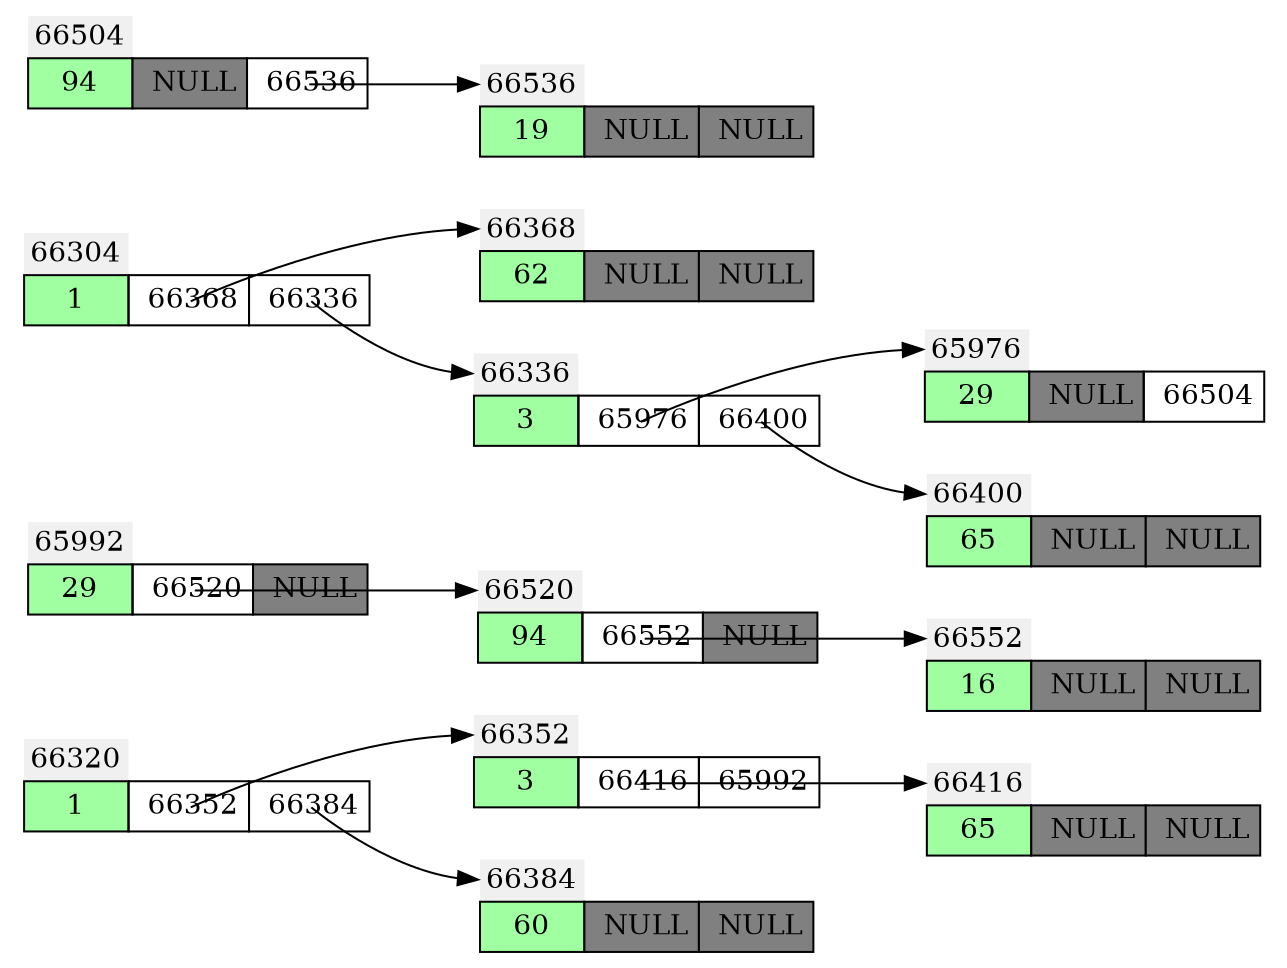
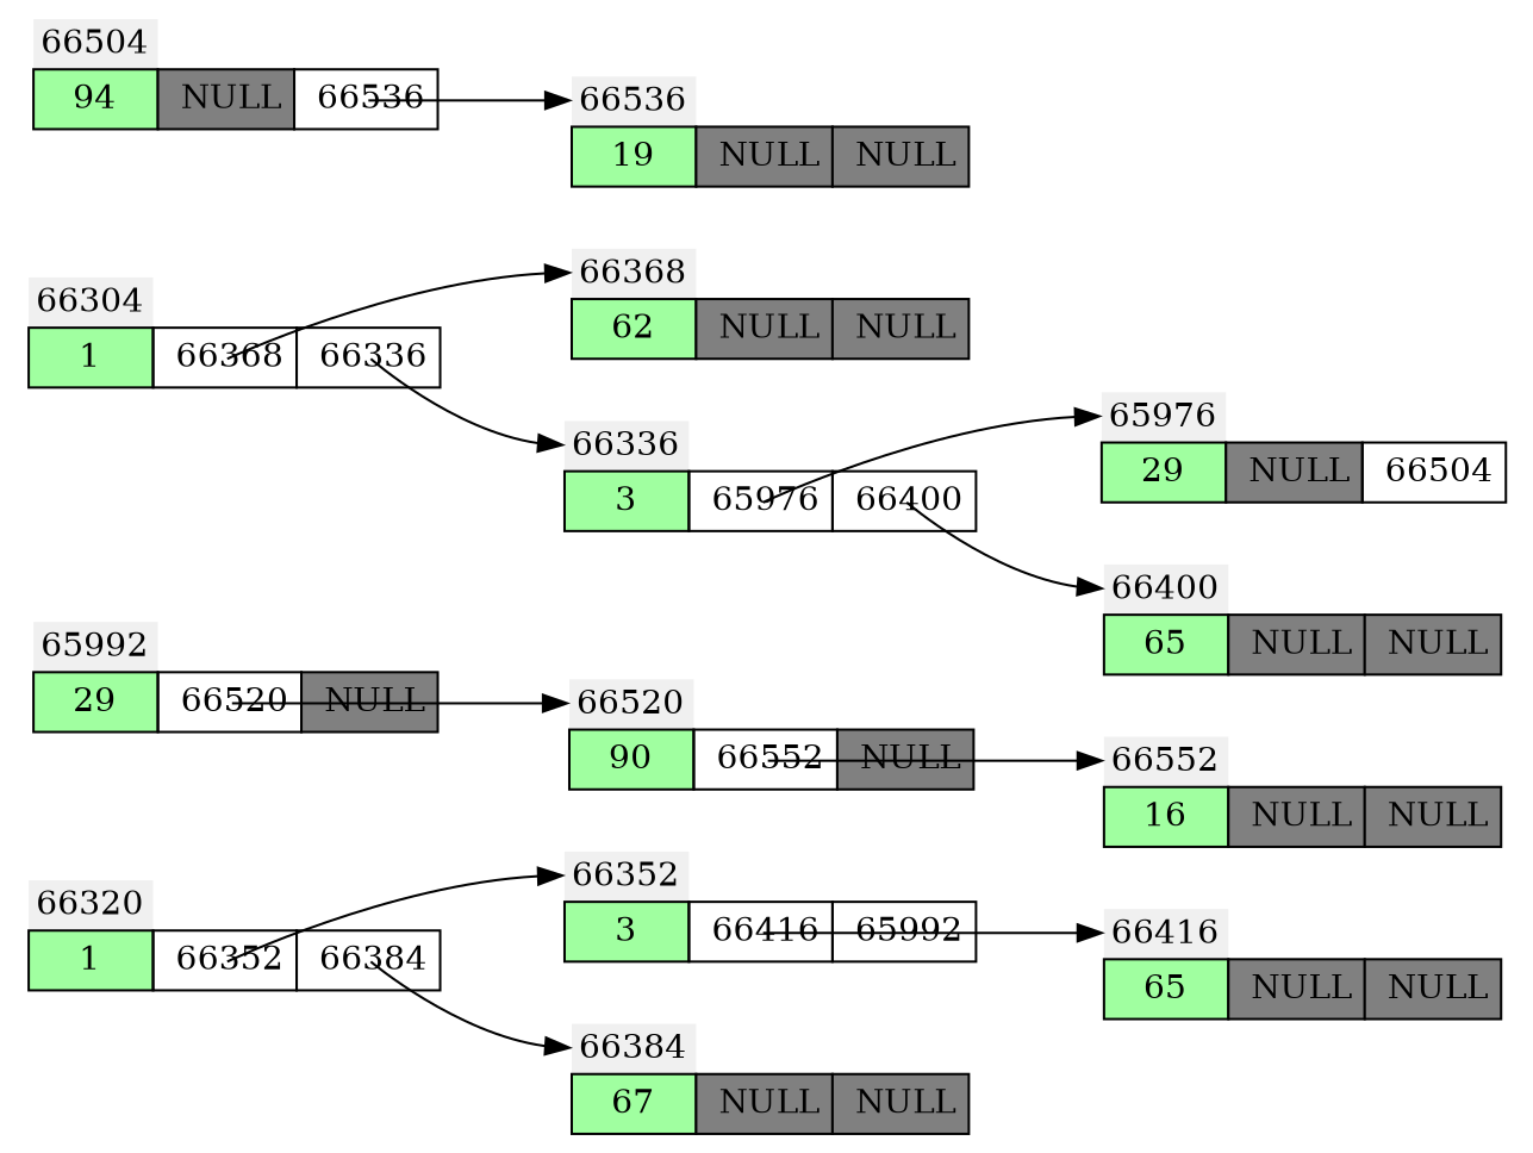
  digraph {
    rank=same
    rankdir=LR
    node [shape=none]
    edge [arrowtail=dot headport=id tailclip=false tailport="L:c"]
    n1 [label=< <TABLE BORDER="0" CELLBORDER="1" CELLSPACING="0" CELLPADDING="4" > <TR> <TD CELLPADDING="3" BORDER="0"  ALIGN="LEFT" bgcolor="#f0f0f0" PORT="id">66320</TD> </TR><TR> <TD PORT="val" bgcolor="#a0FFa0">1</TD>  <TD PORT="L" > 66352</TD>  <TD PORT="R" > 66384</TD> </TR></TABLE>>]
    n2 [label=< <TABLE BORDER="0" CELLBORDER="1" CELLSPACING="0" CELLPADDING="4" > <TR> <TD CELLPADDING="3" BORDER="0"  ALIGN="LEFT" bgcolor="#f0f0f0" PORT="id">66352</TD> </TR><TR> <TD PORT="val" bgcolor="#a0FFa0">3</TD>  <TD PORT="L" > 66416</TD>  <TD PORT="R" > 65992</TD> </TR></TABLE>>]
-   n3 [label=< <TABLE BORDER="0" CELLBORDER="1" CELLSPACING="0" CELLPADDING="4" > <TR> <TD CELLPADDING="3" BORDER="0"  ALIGN="LEFT" bgcolor="#f0f0f0" PORT="id">66384</TD> </TR><TR> <TD PORT="val" bgcolor="#a0FFa0">60</TD>  <TD PORT="L" bgcolor="#808080"> NULL</TD>  <TD PORT="R" bgcolor="#808080"> NULL</TD> </TR></TABLE>>]
+   n3 [label=< <TABLE BORDER="0" CELLBORDER="1" CELLSPACING="0" CELLPADDING="4" > <TR> <TD CELLPADDING="3" BORDER="0"  ALIGN="LEFT" bgcolor="#f0f0f0" PORT="id">66384</TD> </TR><TR> <TD PORT="val" bgcolor="#a0FFa0">67</TD>  <TD PORT="L" bgcolor="#808080"> NULL</TD>  <TD PORT="R" bgcolor="#808080"> NULL</TD> </TR></TABLE>>]
    n4 [label=< <TABLE BORDER="0" CELLBORDER="1" CELLSPACING="0" CELLPADDING="4" > <TR> <TD CELLPADDING="3" BORDER="0"  ALIGN="LEFT" bgcolor="#f0f0f0" PORT="id">66416</TD> </TR><TR> <TD PORT="val" bgcolor="#a0FFa0">65</TD>  <TD PORT="L" bgcolor="#808080"> NULL</TD>  <TD PORT="R" bgcolor="#808080"> NULL</TD> </TR></TABLE>>]
    n5 [label=< <TABLE BORDER="0" CELLBORDER="1" CELLSPACING="0" CELLPADDING="4" > <TR> <TD CELLPADDING="3" BORDER="0"  ALIGN="LEFT" bgcolor="#f0f0f0" PORT="id">65992</TD> </TR><TR> <TD PORT="val" bgcolor="#a0FFa0">29</TD>  <TD PORT="L" > 66520</TD>  <TD PORT="R" bgcolor="#808080"> NULL</TD> </TR></TABLE>>]
-   n6 [label=< <TABLE BORDER="0" CELLBORDER="1" CELLSPACING="0" CELLPADDING="4" > <TR> <TD CELLPADDING="3" BORDER="0"  ALIGN="LEFT" bgcolor="#f0f0f0" PORT="id">66520</TD> </TR><TR> <TD PORT="val" bgcolor="#a0FFa0">94</TD>  <TD PORT="L" > 66552</TD>  <TD PORT="R" bgcolor="#808080"> NULL</TD> </TR></TABLE>>]
+   n6 [label=< <TABLE BORDER="0" CELLBORDER="1" CELLSPACING="0" CELLPADDING="4" > <TR> <TD CELLPADDING="3" BORDER="0"  ALIGN="LEFT" bgcolor="#f0f0f0" PORT="id">66520</TD> </TR><TR> <TD PORT="val" bgcolor="#a0FFa0">90</TD>  <TD PORT="L" > 66552</TD>  <TD PORT="R" bgcolor="#808080"> NULL</TD> </TR></TABLE>>]
    n7 [label=< <TABLE BORDER="0" CELLBORDER="1" CELLSPACING="0" CELLPADDING="4" > <TR> <TD CELLPADDING="3" BORDER="0"  ALIGN="LEFT" bgcolor="#f0f0f0" PORT="id">66552</TD> </TR><TR> <TD PORT="val" bgcolor="#a0FFa0">16</TD>  <TD PORT="L" bgcolor="#808080"> NULL</TD>  <TD PORT="R" bgcolor="#808080"> NULL</TD> </TR></TABLE>>]
    n8 [label=< <TABLE BORDER="0" CELLBORDER="1" CELLSPACING="0" CELLPADDING="4" > <TR> <TD CELLPADDING="3" BORDER="0"  ALIGN="LEFT" bgcolor="#f0f0f0" PORT="id">66304</TD> </TR><TR> <TD PORT="val" bgcolor="#a0FFa0">1</TD>  <TD PORT="L" > 66368</TD>  <TD PORT="R" > 66336</TD> </TR></TABLE>>]
    n9 [label=< <TABLE BORDER="0" CELLBORDER="1" CELLSPACING="0" CELLPADDING="4" > <TR> <TD CELLPADDING="3" BORDER="0"  ALIGN="LEFT" bgcolor="#f0f0f0" PORT="id">66368</TD> </TR><TR> <TD PORT="val" bgcolor="#a0FFa0">62</TD>  <TD PORT="L" bgcolor="#808080"> NULL</TD>  <TD PORT="R" bgcolor="#808080"> NULL</TD> </TR></TABLE>>]
    n10 [label=< <TABLE BORDER="0" CELLBORDER="1" CELLSPACING="0" CELLPADDING="4" > <TR> <TD CELLPADDING="3" BORDER="0"  ALIGN="LEFT" bgcolor="#f0f0f0" PORT="id">66336</TD> </TR><TR> <TD PORT="val" bgcolor="#a0FFa0">3</TD>  <TD PORT="L" > 65976</TD>  <TD PORT="R" > 66400</TD> </TR></TABLE>>]
    n11 [label=< <TABLE BORDER="0" CELLBORDER="1" CELLSPACING="0" CELLPADDING="4" > <TR> <TD CELLPADDING="3" BORDER="0"  ALIGN="LEFT" bgcolor="#f0f0f0" PORT="id">65976</TD> </TR><TR> <TD PORT="val" bgcolor="#a0FFa0">29</TD>  <TD PORT="L" bgcolor="#808080"> NULL</TD>  <TD PORT="R" > 66504</TD> </TR></TABLE>>]
    n12 [label=< <TABLE BORDER="0" CELLBORDER="1" CELLSPACING="0" CELLPADDING="4" > <TR> <TD CELLPADDING="3" BORDER="0"  ALIGN="LEFT" bgcolor="#f0f0f0" PORT="id">66400</TD> </TR><TR> <TD PORT="val" bgcolor="#a0FFa0">65</TD>  <TD PORT="L" bgcolor="#808080"> NULL</TD>  <TD PORT="R" bgcolor="#808080"> NULL</TD> </TR></TABLE>>]
    n13 [label=< <TABLE BORDER="0" CELLBORDER="1" CELLSPACING="0" CELLPADDING="4" > <TR> <TD CELLPADDING="3" BORDER="0"  ALIGN="LEFT" bgcolor="#f0f0f0" PORT="id">66504</TD> </TR><TR> <TD PORT="val" bgcolor="#a0FFa0">94</TD>  <TD PORT="L" bgcolor="#808080"> NULL</TD>  <TD PORT="R" > 66536</TD> </TR></TABLE>>]
    n14 [label=< <TABLE BORDER="0" CELLBORDER="1" CELLSPACING="0" CELLPADDING="4" > <TR> <TD CELLPADDING="3" BORDER="0"  ALIGN="LEFT" bgcolor="#f0f0f0" PORT="id">66536</TD> </TR><TR> <TD PORT="val" bgcolor="#a0FFa0">19</TD>  <TD PORT="L" bgcolor="#808080"> NULL</TD>  <TD PORT="R" bgcolor="#808080"> NULL</TD> </TR></TABLE>>]
    n1 -> n2
    n1 -> n3 [tailport="R:c"]
    n2 -> n4
    n5 -> n6
    n6 -> n7
    n8 -> n9
    n8 -> n10 [tailport="R:c"]
    n10 -> n11
    n10 -> n12 [tailport="R:c"]
    n13 -> n14 [tailport="R:c"]
  }
